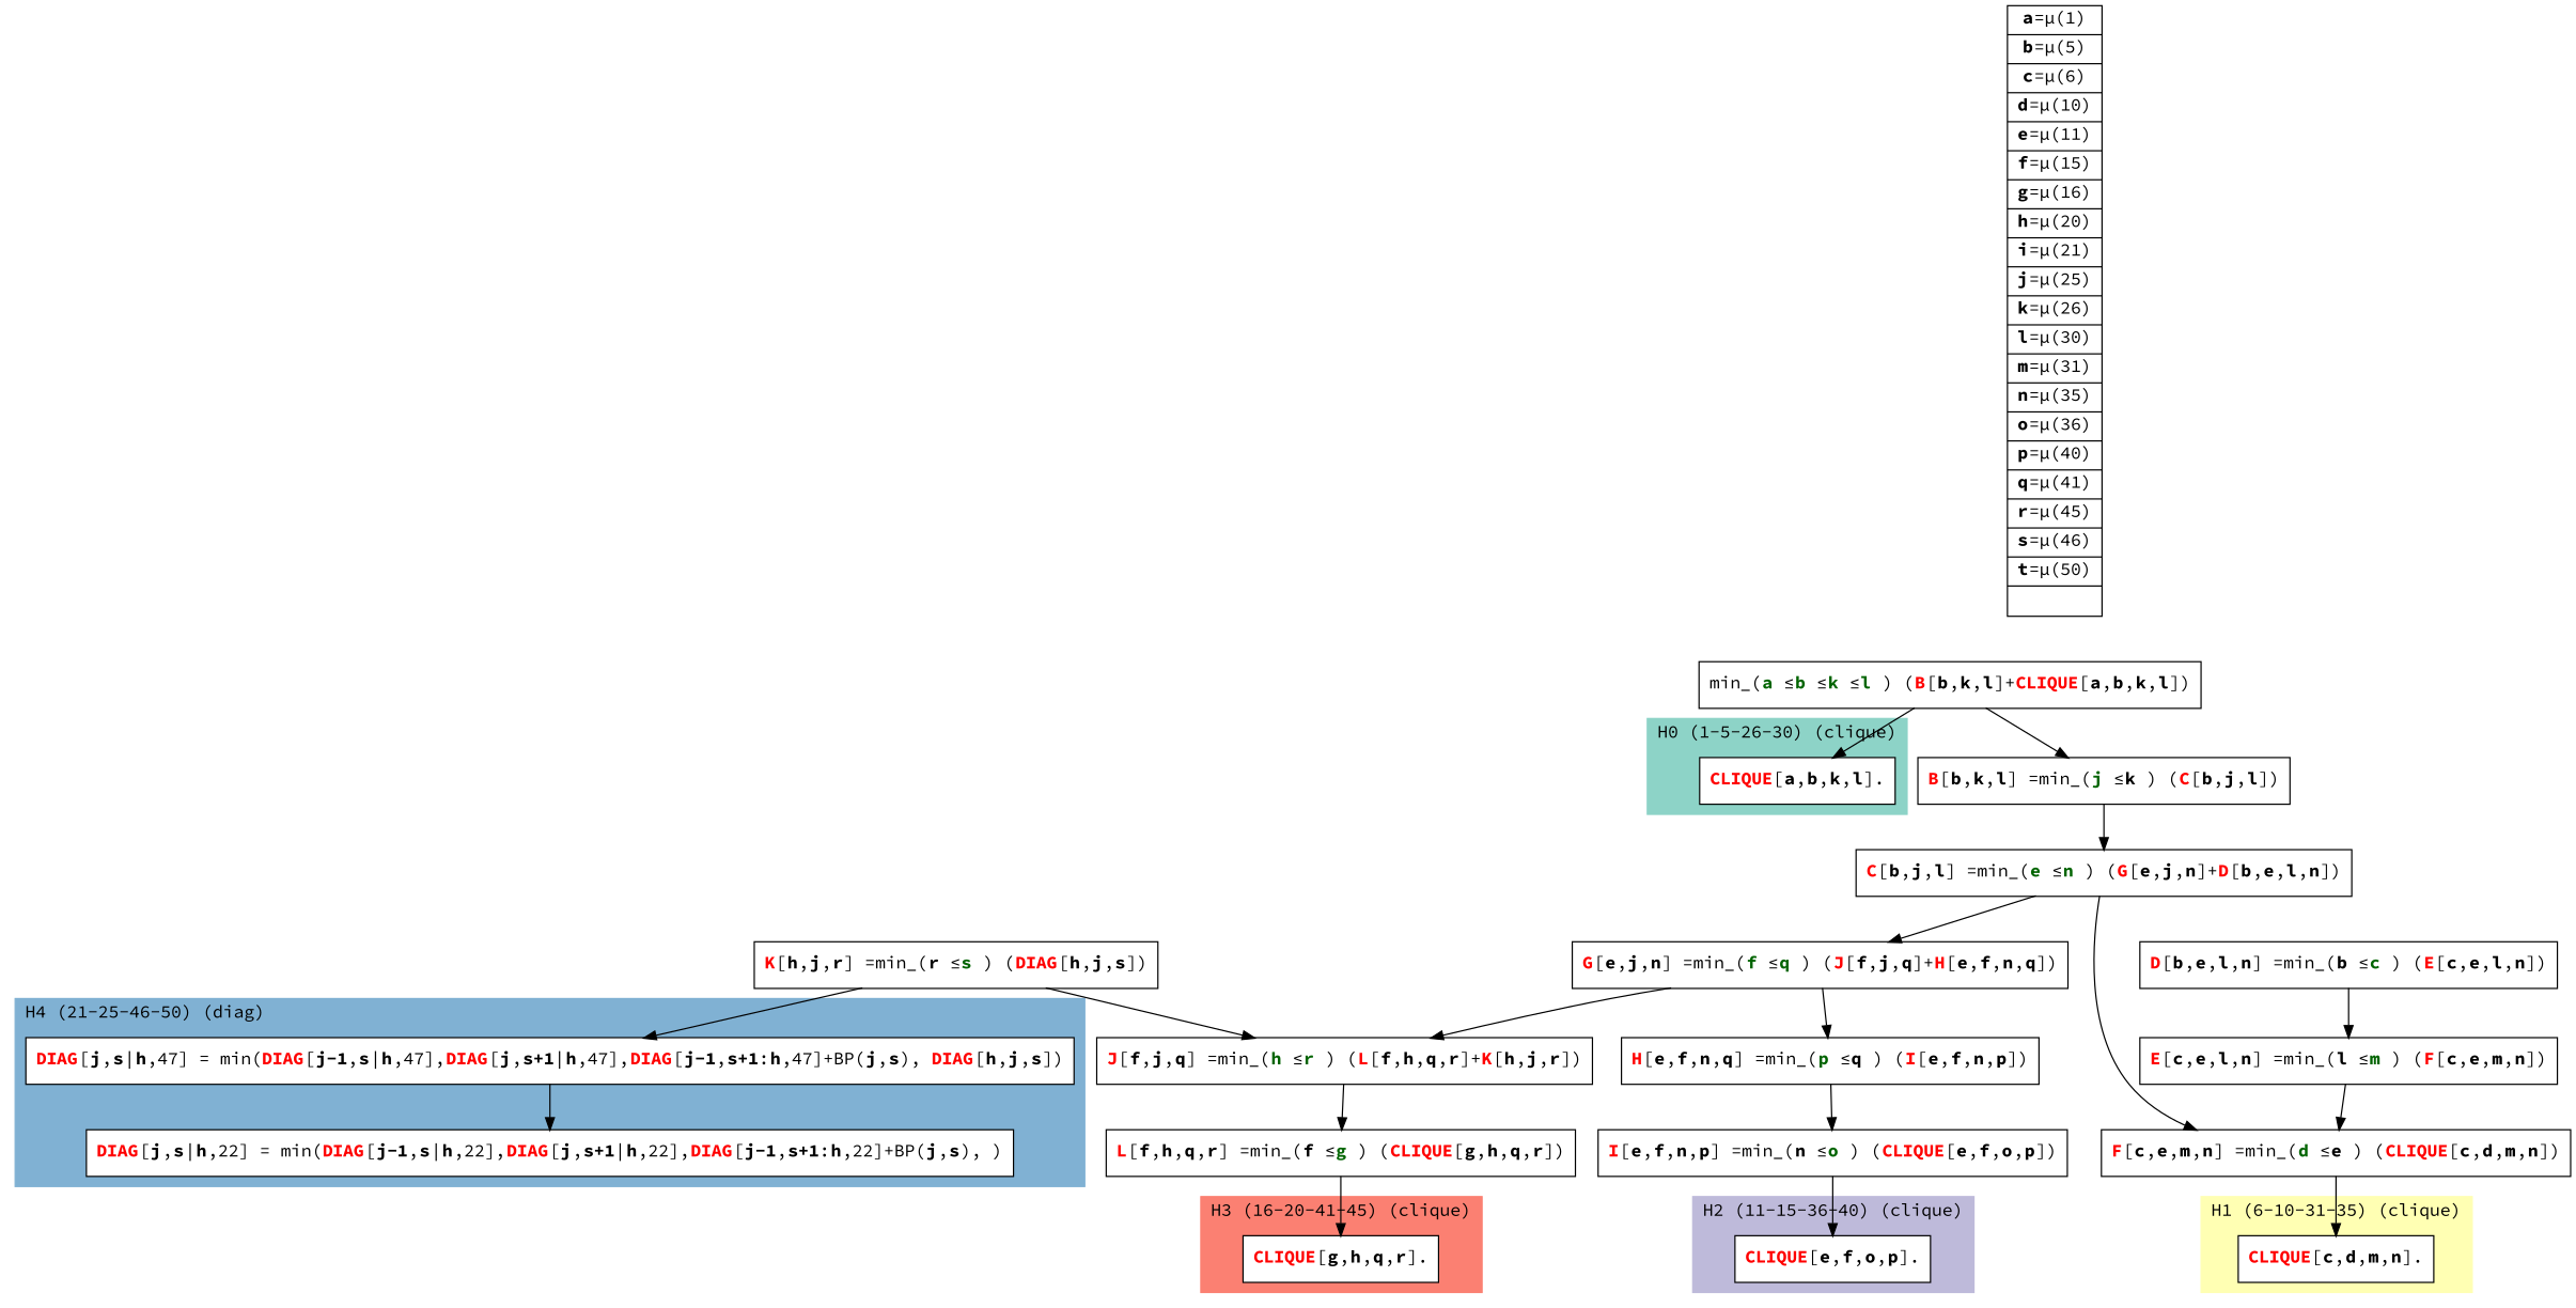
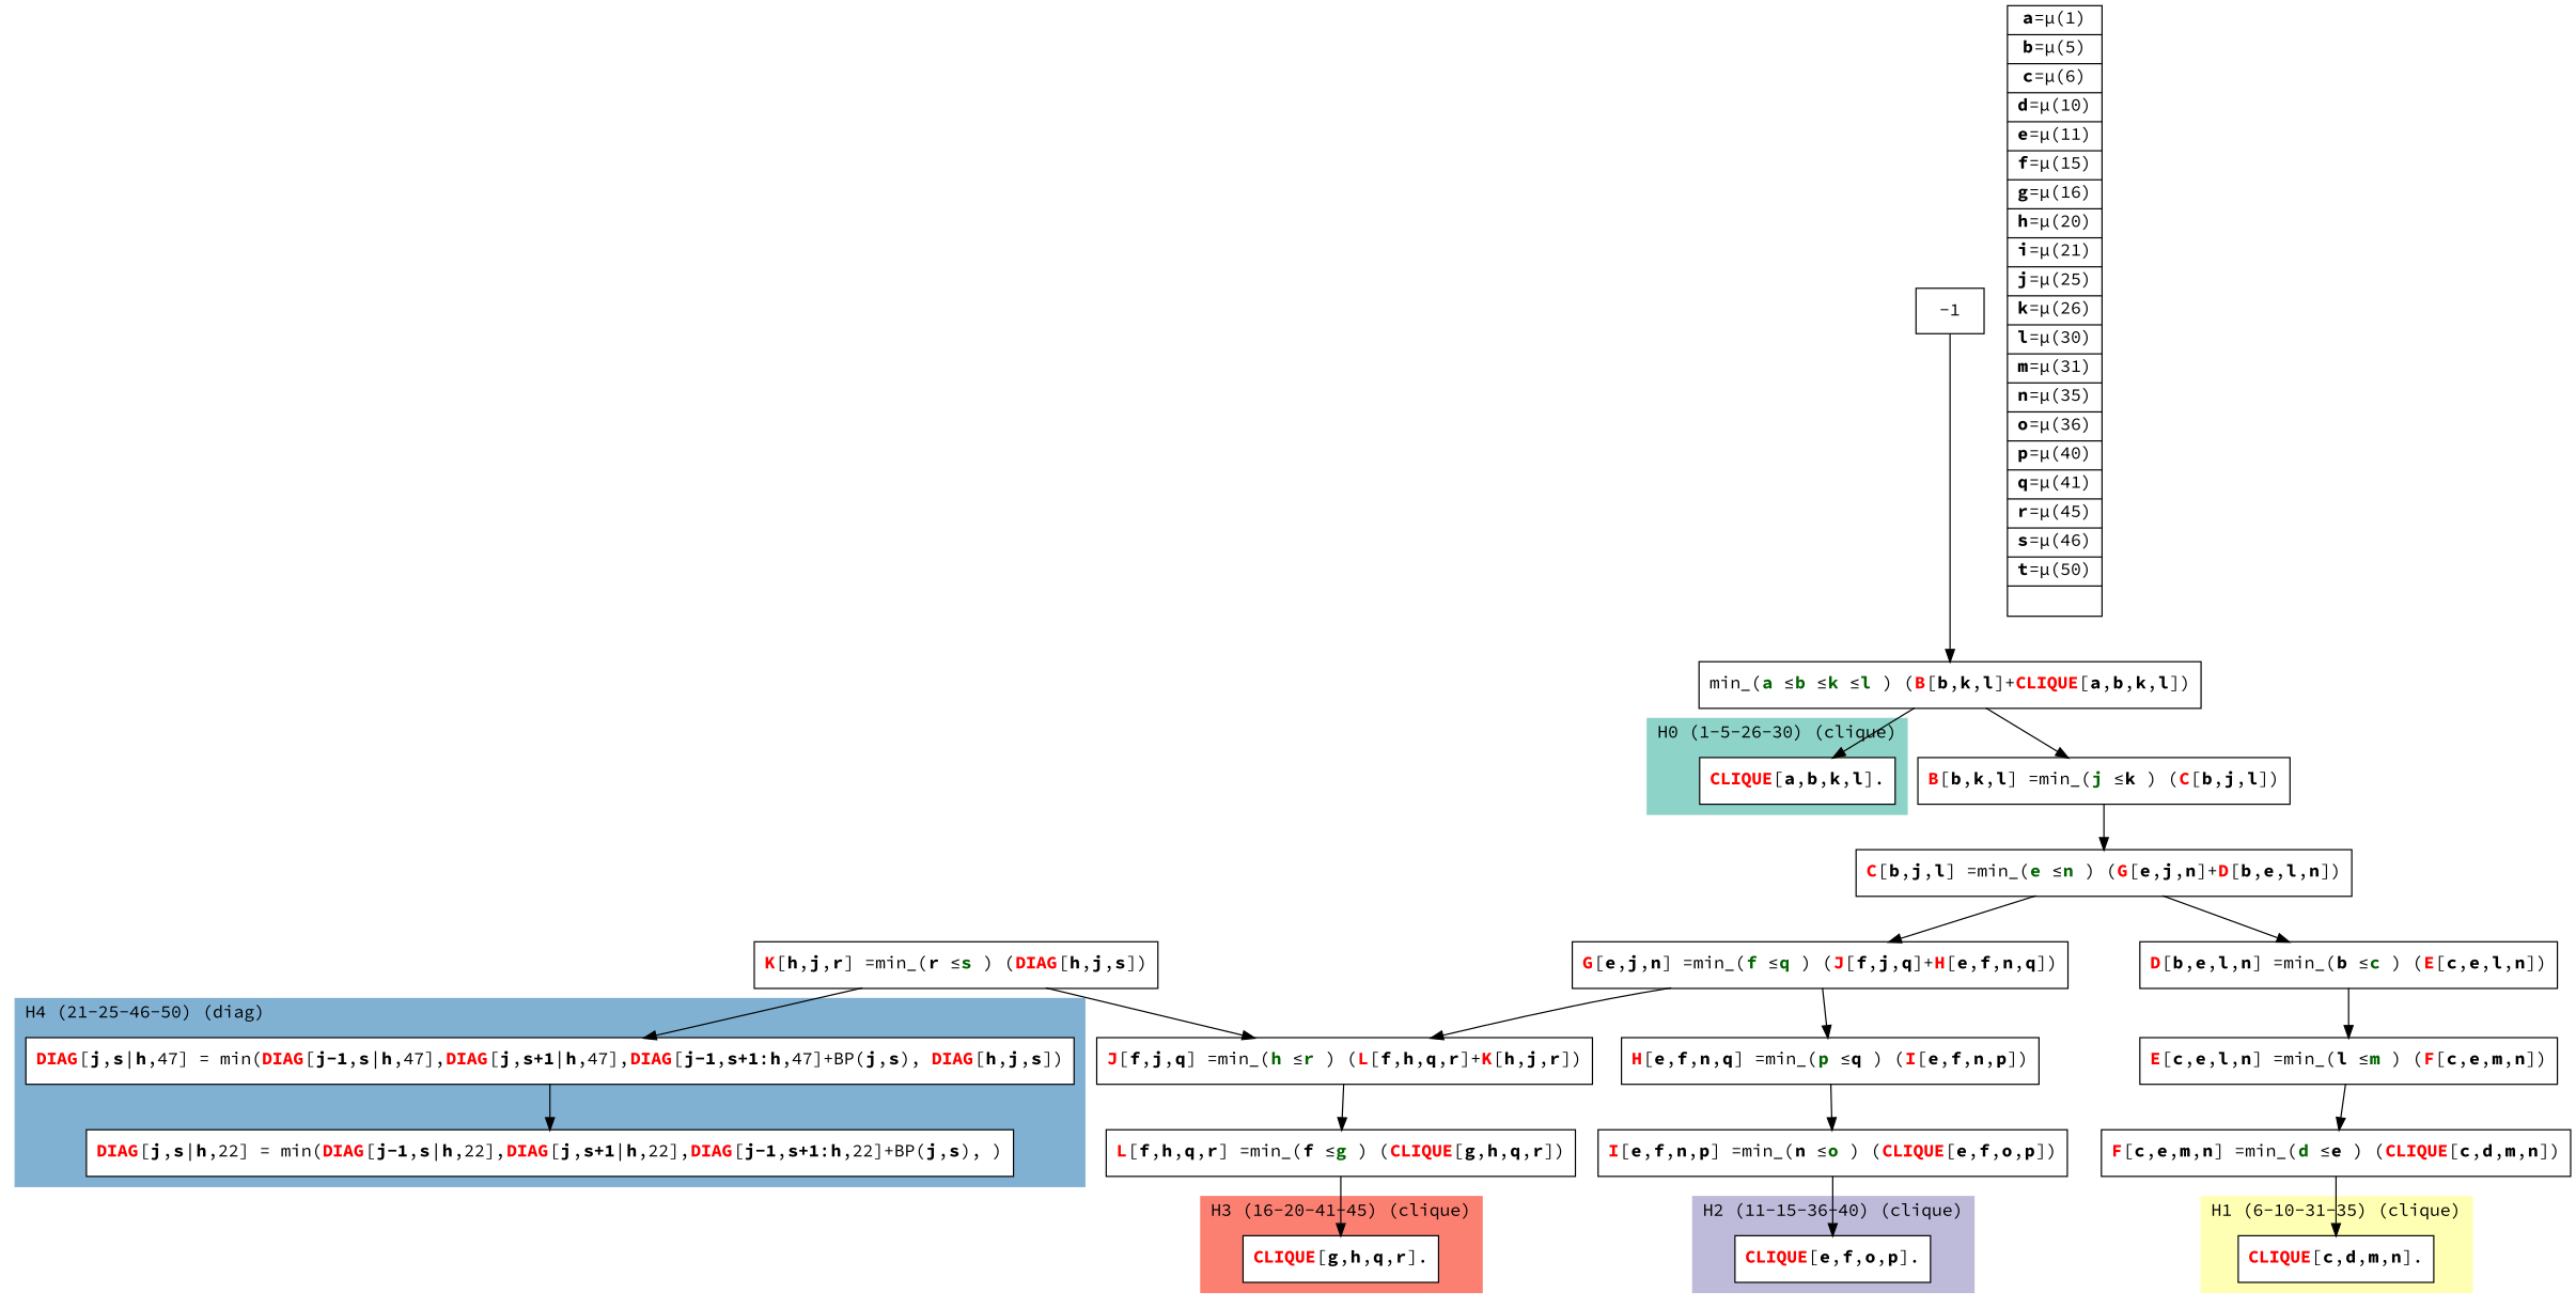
  digraph {
    fontname="Source Code Pro"
    node [fontname="Source Code Pro" shape=record]
    edge [fontname="Source Code Pro"]
    n1 [fillcolor=white label=<{<FONT COLOR="RED"><b>CLIQUE</b></FONT>[<b>a</b>,<b>b</b>,<b>k</b>,<b>l</b>].}> style=filled]
    n2 [fillcolor=white label=<{<FONT COLOR="RED"><b>CLIQUE</b></FONT>[<b>c</b>,<b>d</b>,<b>m</b>,<b>n</b>].}> style=filled]
    n3 [fillcolor=white label=<{<FONT COLOR="RED"><b>CLIQUE</b></FONT>[<b>e</b>,<b>f</b>,<b>o</b>,<b>p</b>].}> style=filled]
    n4 [fillcolor=white label=<{<FONT COLOR="RED"><b>CLIQUE</b></FONT>[<b>g</b>,<b>h</b>,<b>q</b>,<b>r</b>].}> style=filled]
    n5 [fillcolor=white label=<{<FONT COLOR="RED"><b>DIAG</b></FONT>[<b>j</b>,<b>s</b>\|<b>h</b>,47] = min(<FONT COLOR="RED"><b>DIAG</b></FONT>[<b>j-1</b>,<b>s</b>\|<b>h</b>,47],<FONT COLOR="RED"><b>DIAG</b></FONT>[<b>j</b>,<b>s+1</b>\|<b>h</b>,47],<FONT COLOR="RED"><b>DIAG</b></FONT>[<b>j-1</b>,<b>s+1</b>:<b>h</b>,47]+BP(<b>j</b>,<b>s</b>), <FONT COLOR="RED"><b>DIAG</b></FONT>[<b>h</b>,<b>j</b>,<b>s</b>])}> style=filled]
    n6 [fillcolor=white label=<{<FONT COLOR="RED"><b>DIAG</b></FONT>[<b>j</b>,<b>s</b>\|<b>h</b>,22] = min(<FONT COLOR="RED"><b>DIAG</b></FONT>[<b>j-1</b>,<b>s</b>\|<b>h</b>,22],<FONT COLOR="RED"><b>DIAG</b></FONT>[<b>j</b>,<b>s+1</b>\|<b>h</b>,22],<FONT COLOR="RED"><b>DIAG</b></FONT>[<b>j-1</b>,<b>s+1</b>:<b>h</b>,22]+BP(<b>j</b>,<b>s</b>), )}> style=filled]
    n7 [label=<{min_(<FONT COLOR="DARKGREEN"><b>a</b></FONT> &le;<FONT COLOR="DARKGREEN"><b>b</b></FONT> &le;<FONT COLOR="DARKGREEN"><b>k</b></FONT> &le;<FONT COLOR="DARKGREEN"><b>l</b></FONT> ) (<FONT COLOR="RED"><b>B</b></FONT>[<b>b</b>,<b>k</b>,<b>l</b>]+<FONT COLOR="RED"><b>CLIQUE</b></FONT>[<b>a</b>,<b>b</b>,<b>k</b>,<b>l</b>])}>]
    n8 [label=<{<FONT COLOR="RED"><b>B</b></FONT>[<b>b</b>,<b>k</b>,<b>l</b>] =min_(<FONT COLOR="DARKGREEN"><b>j</b></FONT> &le;<b>k</b> ) (<FONT COLOR="RED"><b>C</b></FONT>[<b>b</b>,<b>j</b>,<b>l</b>])}>]
    n9 [label=<{<FONT COLOR="RED"><b>C</b></FONT>[<b>b</b>,<b>j</b>,<b>l</b>] =min_(<FONT COLOR="DARKGREEN"><b>e</b></FONT> &le;<FONT COLOR="DARKGREEN"><b>n</b></FONT> ) (<FONT COLOR="RED"><b>G</b></FONT>[<b>e</b>,<b>j</b>,<b>n</b>]+<FONT COLOR="RED"><b>D</b></FONT>[<b>b</b>,<b>e</b>,<b>l</b>,<b>n</b>])}>]
+   -1 [shape=box]
    n11 [label=<{<FONT COLOR="RED"><b>D</b></FONT>[<b>b</b>,<b>e</b>,<b>l</b>,<b>n</b>] =min_(<b>b</b> &le;<FONT COLOR="DARKGREEN"><b>c</b></FONT> ) (<FONT COLOR="RED"><b>E</b></FONT>[<b>c</b>,<b>e</b>,<b>l</b>,<b>n</b>])}>]
    n12 [label=<{<FONT COLOR="RED"><b>G</b></FONT>[<b>e</b>,<b>j</b>,<b>n</b>] =min_(<FONT COLOR="DARKGREEN"><b>f</b></FONT> &le;<FONT COLOR="DARKGREEN"><b>q</b></FONT> ) (<FONT COLOR="RED"><b>J</b></FONT>[<b>f</b>,<b>j</b>,<b>q</b>]+<FONT COLOR="RED"><b>H</b></FONT>[<b>e</b>,<b>f</b>,<b>n</b>,<b>q</b>])}>]
    n13 [label=<{<FONT COLOR="RED"><b>E</b></FONT>[<b>c</b>,<b>e</b>,<b>l</b>,<b>n</b>] =min_(<b>l</b> &le;<FONT COLOR="DARKGREEN"><b>m</b></FONT> ) (<FONT COLOR="RED"><b>F</b></FONT>[<b>c</b>,<b>e</b>,<b>m</b>,<b>n</b>])}>]
    n14 [label=<{<FONT COLOR="RED"><b>H</b></FONT>[<b>e</b>,<b>f</b>,<b>n</b>,<b>q</b>] =min_(<FONT COLOR="DARKGREEN"><b>p</b></FONT> &le;<b>q</b> ) (<FONT COLOR="RED"><b>I</b></FONT>[<b>e</b>,<b>f</b>,<b>n</b>,<b>p</b>])}>]
    n15 [label=<{<FONT COLOR="RED"><b>J</b></FONT>[<b>f</b>,<b>j</b>,<b>q</b>] =min_(<FONT COLOR="DARKGREEN"><b>h</b></FONT> &le;<FONT COLOR="DARKGREEN"><b>r</b></FONT> ) (<FONT COLOR="RED"><b>L</b></FONT>[<b>f</b>,<b>h</b>,<b>q</b>,<b>r</b>]+<FONT COLOR="RED"><b>K</b></FONT>[<b>h</b>,<b>j</b>,<b>r</b>])}>]
    n16 [label=<{<FONT COLOR="RED"><b>F</b></FONT>[<b>c</b>,<b>e</b>,<b>m</b>,<b>n</b>] =min_(<FONT COLOR="DARKGREEN"><b>d</b></FONT> &le;<b>e</b> ) (<FONT COLOR="RED"><b>CLIQUE</b></FONT>[<b>c</b>,<b>d</b>,<b>m</b>,<b>n</b>])}>]
    n17 [label=<{<FONT COLOR="RED"><b>I</b></FONT>[<b>e</b>,<b>f</b>,<b>n</b>,<b>p</b>] =min_(<b>n</b> &le;<FONT COLOR="DARKGREEN"><b>o</b></FONT> ) (<FONT COLOR="RED"><b>CLIQUE</b></FONT>[<b>e</b>,<b>f</b>,<b>o</b>,<b>p</b>])}>]
    n18 [label=<{<FONT COLOR="RED"><b>L</b></FONT>[<b>f</b>,<b>h</b>,<b>q</b>,<b>r</b>] =min_(<b>f</b> &le;<FONT COLOR="DARKGREEN"><b>g</b></FONT> ) (<FONT COLOR="RED"><b>CLIQUE</b></FONT>[<b>g</b>,<b>h</b>,<b>q</b>,<b>r</b>])}>]
    n19 [label=<{<FONT COLOR="RED"><b>K</b></FONT>[<b>h</b>,<b>j</b>,<b>r</b>] =min_(<b>r</b> &le;<FONT COLOR="DARKGREEN"><b>s</b></FONT> ) (<FONT COLOR="RED"><b>DIAG</b></FONT>[<b>h</b>,<b>j</b>,<b>s</b>])}>]
    n20 [label=<{<b>a</b>=&#956;(1) | <b>b</b>=&#956;(5) | <b>c</b>=&#956;(6) | <b>d</b>=&#956;(10) | <b>e</b>=&#956;(11) | <b>f</b>=&#956;(15) | <b>g</b>=&#956;(16) | <b>h</b>=&#956;(20) | <b>i</b>=&#956;(21) | <b>j</b>=&#956;(25) | <b>k</b>=&#956;(26) | <b>l</b>=&#956;(30) | <b>m</b>=&#956;(31) | <b>n</b>=&#956;(35) | <b>o</b>=&#956;(36) | <b>p</b>=&#956;(40) | <b>q</b>=&#956;(41) | <b>r</b>=&#956;(45) | <b>s</b>=&#956;(46) | <b>t</b>=&#956;(50) | }>]
    subgraph cluster_1 {
      color="#8DD3C7"
      label="H0 (1-5-26-30) (clique)"
      labeljust=l
      style=filled
      n1
    }
    subgraph cluster_2 {
      color="#FFFFB3"
      label="H1 (6-10-31-35) (clique)"
      labeljust=l
      style=filled
      n2
    }
    subgraph cluster_3 {
      color="#BEBADA"
      label="H2 (11-15-36-40) (clique)"
      labeljust=l
      style=filled
      n3
    }
    subgraph cluster_4 {
      color="#FB8072"
      label="H3 (16-20-41-45) (clique)"
      labeljust=l
      style=filled
      n4
    }
    subgraph cluster_5 {
      color="#80B1D3"
      label="H4 (21-25-46-50) (diag)"
      labeljust=l
      style=filled
      n5
      n6
    }
    n5 -> n6
    n7 -> n1
    n7 -> n8
    n8 -> n9
-   n9 -> n16
+   n9 -> n11
    n9 -> n12
+   -1 -> n7
    n11 -> n13
    n12 -> n14
    n12 -> n15
    n13 -> n16
    n14 -> n17
    n15 -> n18
    n16 -> n2
    n17 -> n3
    n18 -> n4
    n19 -> n5
    n19 -> n15
  }
